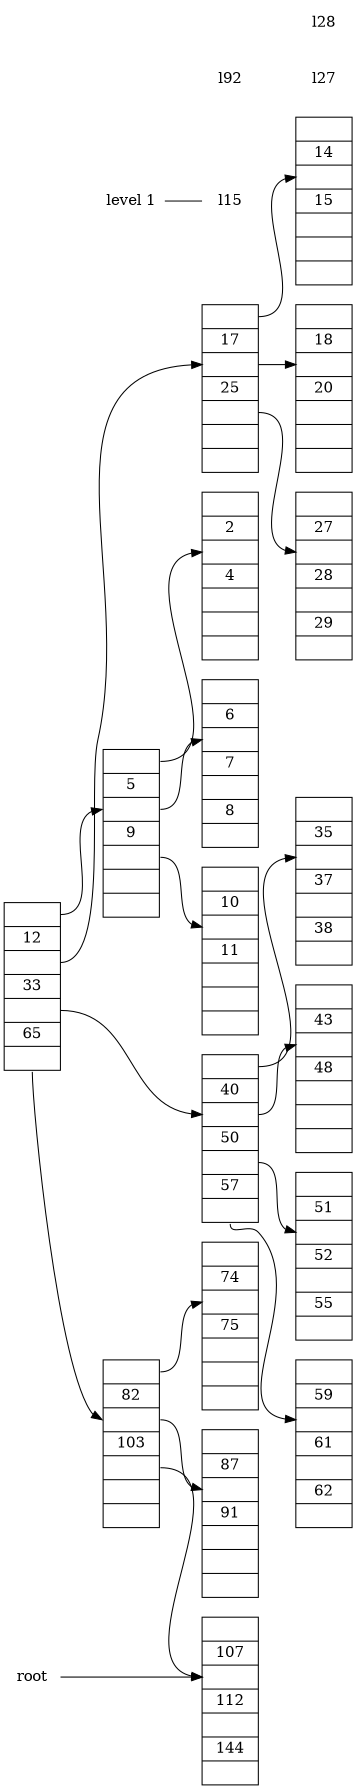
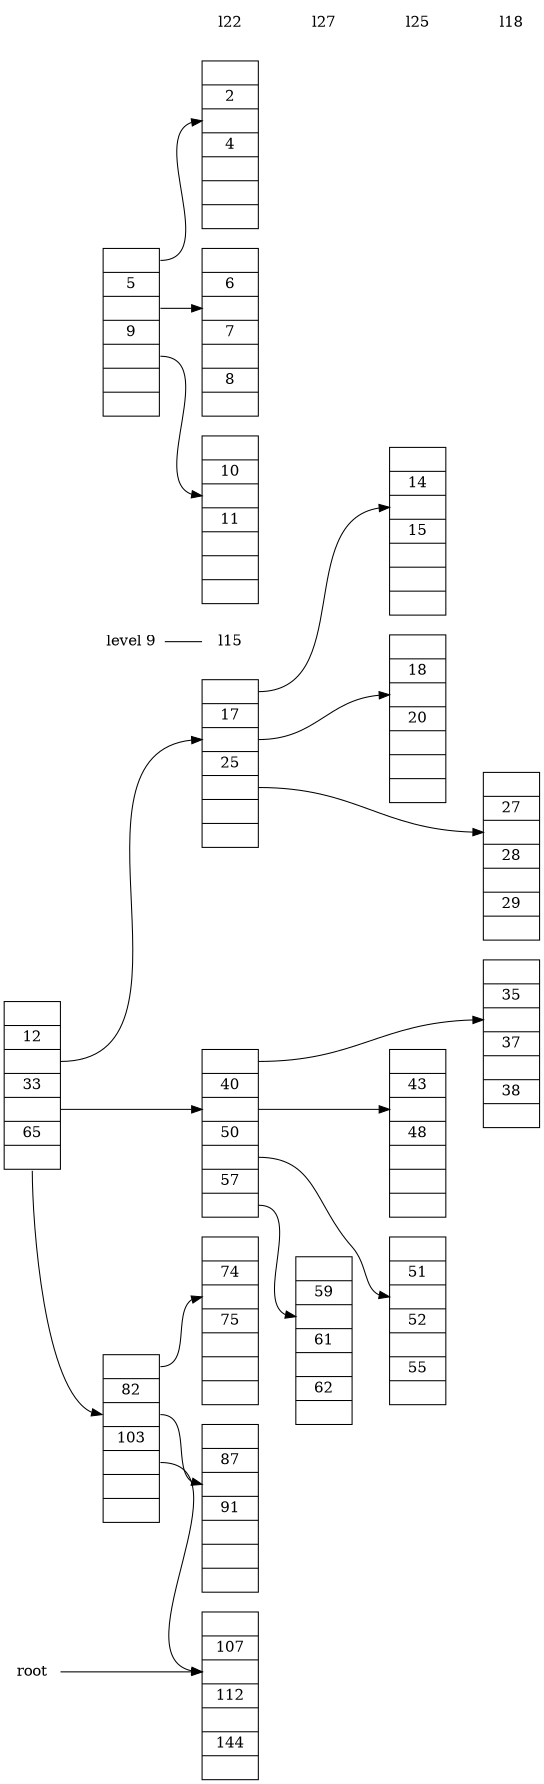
  digraph {
    rankdir=LR
    node [shape=record]
    edge [headport=f1]
    n1 [label=root shape=plaintext]
    n2 [label="<f0>|12|<f1>|33|<f2>|65|<f3>"]
-   n3 [label="level 1" shape=plaintext]
+   n3 [label="level 9" shape=plaintext]
    n4 [label="<f0>|5|<f1>|9|<f2>| |<f3>"]
    n5 [label="<f0>|82|<f1>|103|<f2>| |<f3>"]
    l15 [shape=plaintext]
    n7 [label="<f0>|17|<f1>|25|<f2>| |<f3>"]
    n8 [label="<f0>|40|<f1>|50|<f2>|57|<f3>"]
    n9 [label="<f0>|2|<f1>|4|<f2>| |<f3>"]
    n10 [label="<f0>|6|<f1>|7|<f2>|8|<f3>"]
    n11 [label="<f0>|87|<f1>|91|<f2>| |<f3>"]
    n12 [label="<f0>|107|<f1>|112|<f2>|144|<f3>"]
-   l22 [shape=plaintext label=l92]
+   l22 [shape=plaintext]
    n14 [label="<f0>|10|<f1>|11|<f2>| |<f3>"]
    n15 [label="<f0>|74|<f1>|75|<f2>| |<f3>"]
    n16 [label=l27 shape=plaintext]
    n17 [label="<f0>|59|<f1>|61|<f2>|62|<f3>"]
+   l25 [shape=plaintext]
    n19 [label="<f0>|14|<f1>|15|<f2>| |<f3>"]
    n20 [label="<f0>|18|<f1>|20|<f2>| |<f3>"]
    n21 [label="<f0>|43|<f1>|48|<f2>| |<f3>"]
    n22 [label="<f0>|51|<f1>|52|<f2>|55|<f3>"]
-   l28 [shape=plaintext]
+   l28 [shape=plaintext label=l18]
    n24 [label="<f0>|27|<f1>|28|<f2>|29|<f3>"]
    n25 [label="<f0>|35|<f1>|37|<f2>|38|<f3>"]
    subgraph sub_1 {
      rank=same
      n1
      n2
    }
    subgraph sub_2 {
      rank=same
      n3
      n4
      n5
    }
    subgraph sub_3 {
      rank=same
      l15
      n7
      n8
    }
    subgraph sub_4 {
      rank=same
      n9
      n10
      n11
      n12
    }
    subgraph sub_5 {
      rank=same
      l22
      n14
      n15
    }
    subgraph sub_6 {
      rank=same
      n16
      n17
    }
    subgraph sub_7 {
      rank=same
+     l25
      n19
      n20
      n21
      n22
    }
    subgraph sub_8 {
      rank=same
      l28
      n24
      n25
    }
    n1 -> n12
-   n2 -> n4 [tailport=f0]
    n2 -> n5 [tailport=f3]
    n2 -> n7 [tailport=f1]
    n2 -> n8 [tailport=f2]
    n3 -> l15 [arrowhead=none]
    n4 -> n9 [tailport=f0]
    n4 -> n10 [tailport=f1]
    n4 -> n14 [tailport=f2]
    n5 -> n11 [tailport=f1]
    n5 -> n12 [tailport=f2]
    n5 -> n15 [tailport=f0]
    n7 -> n19 [tailport=f0]
    n7 -> n20 [tailport=f1]
    n7 -> n24 [tailport=f2]
    n8 -> n17 [tailport=f3]
    n8 -> n21 [tailport=f1]
    n8 -> n22 [tailport=f2]
    n8 -> n25 [tailport=f0]
    l22 -> n16 [style=invis]
+   n16 -> l25 [style=invis]
+   l25 -> l28 [style=invis]
  }
